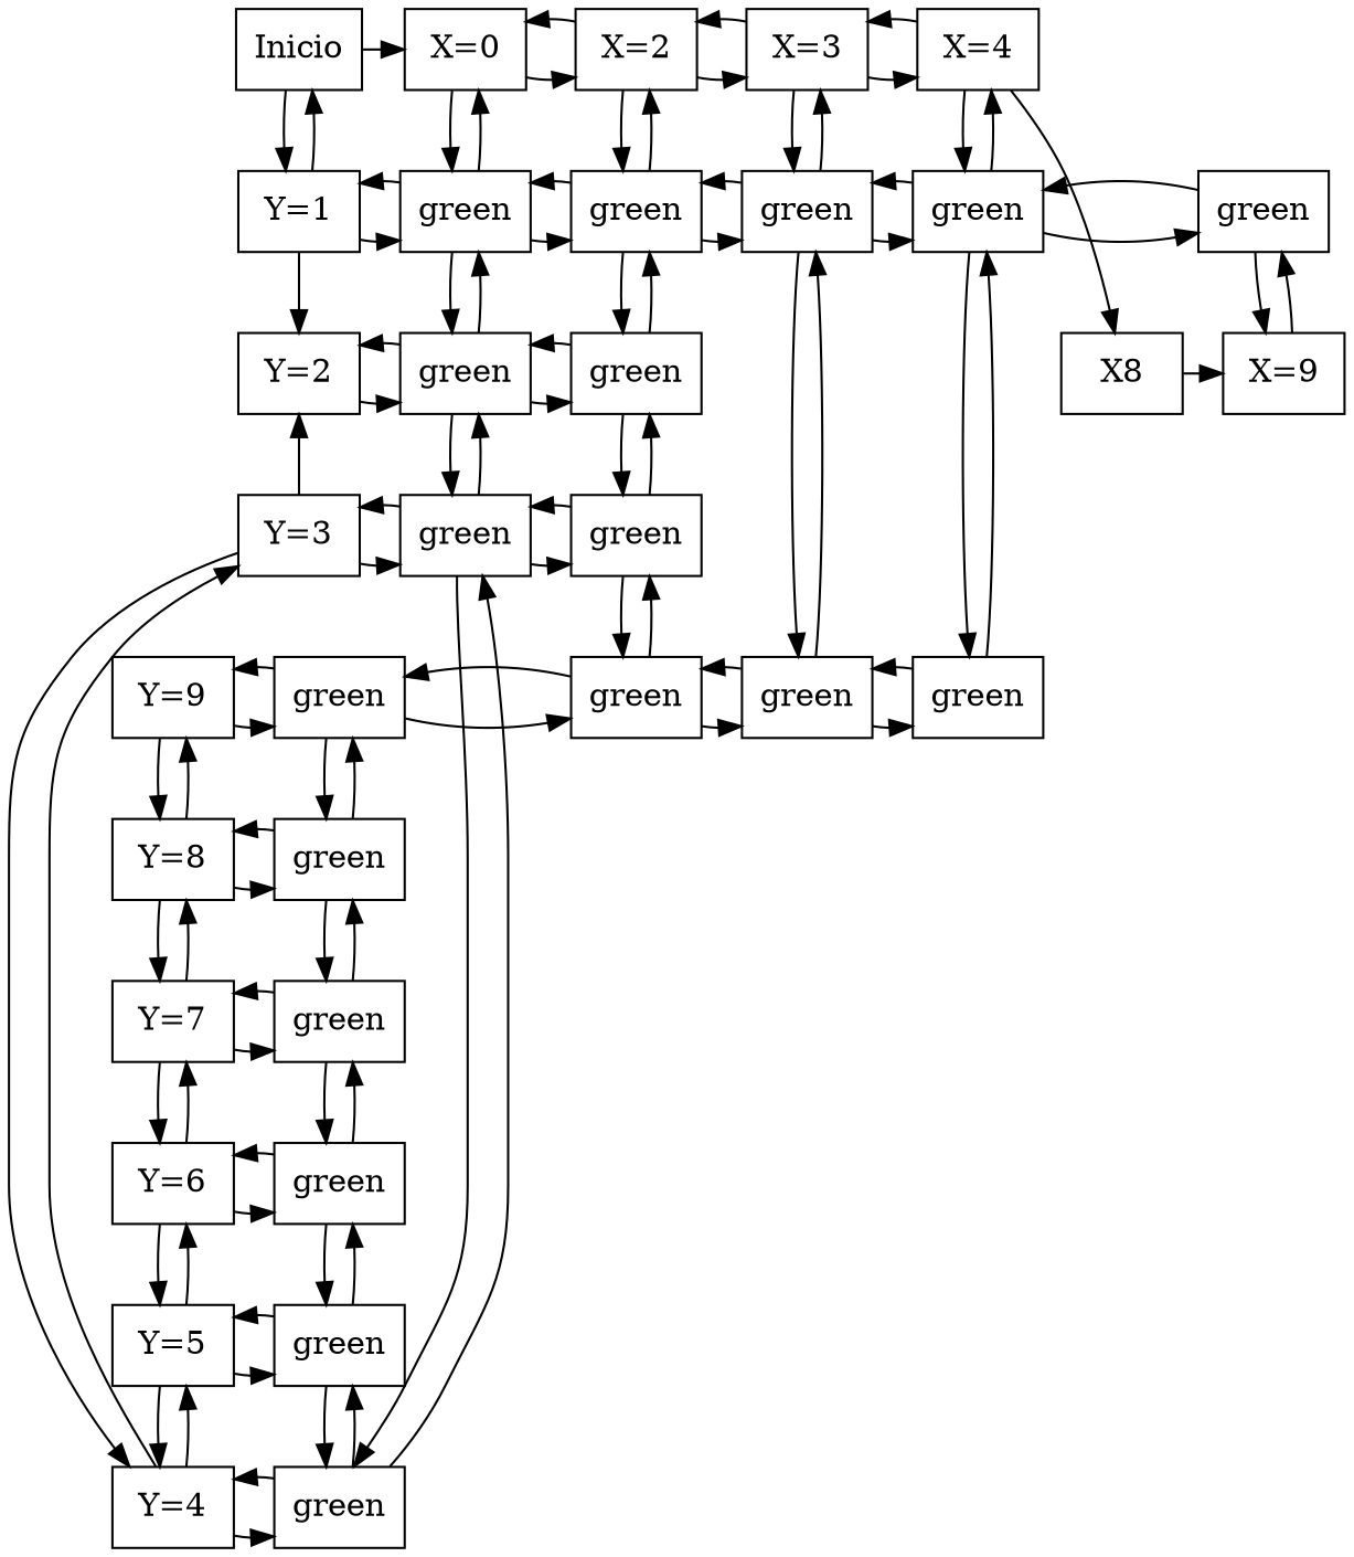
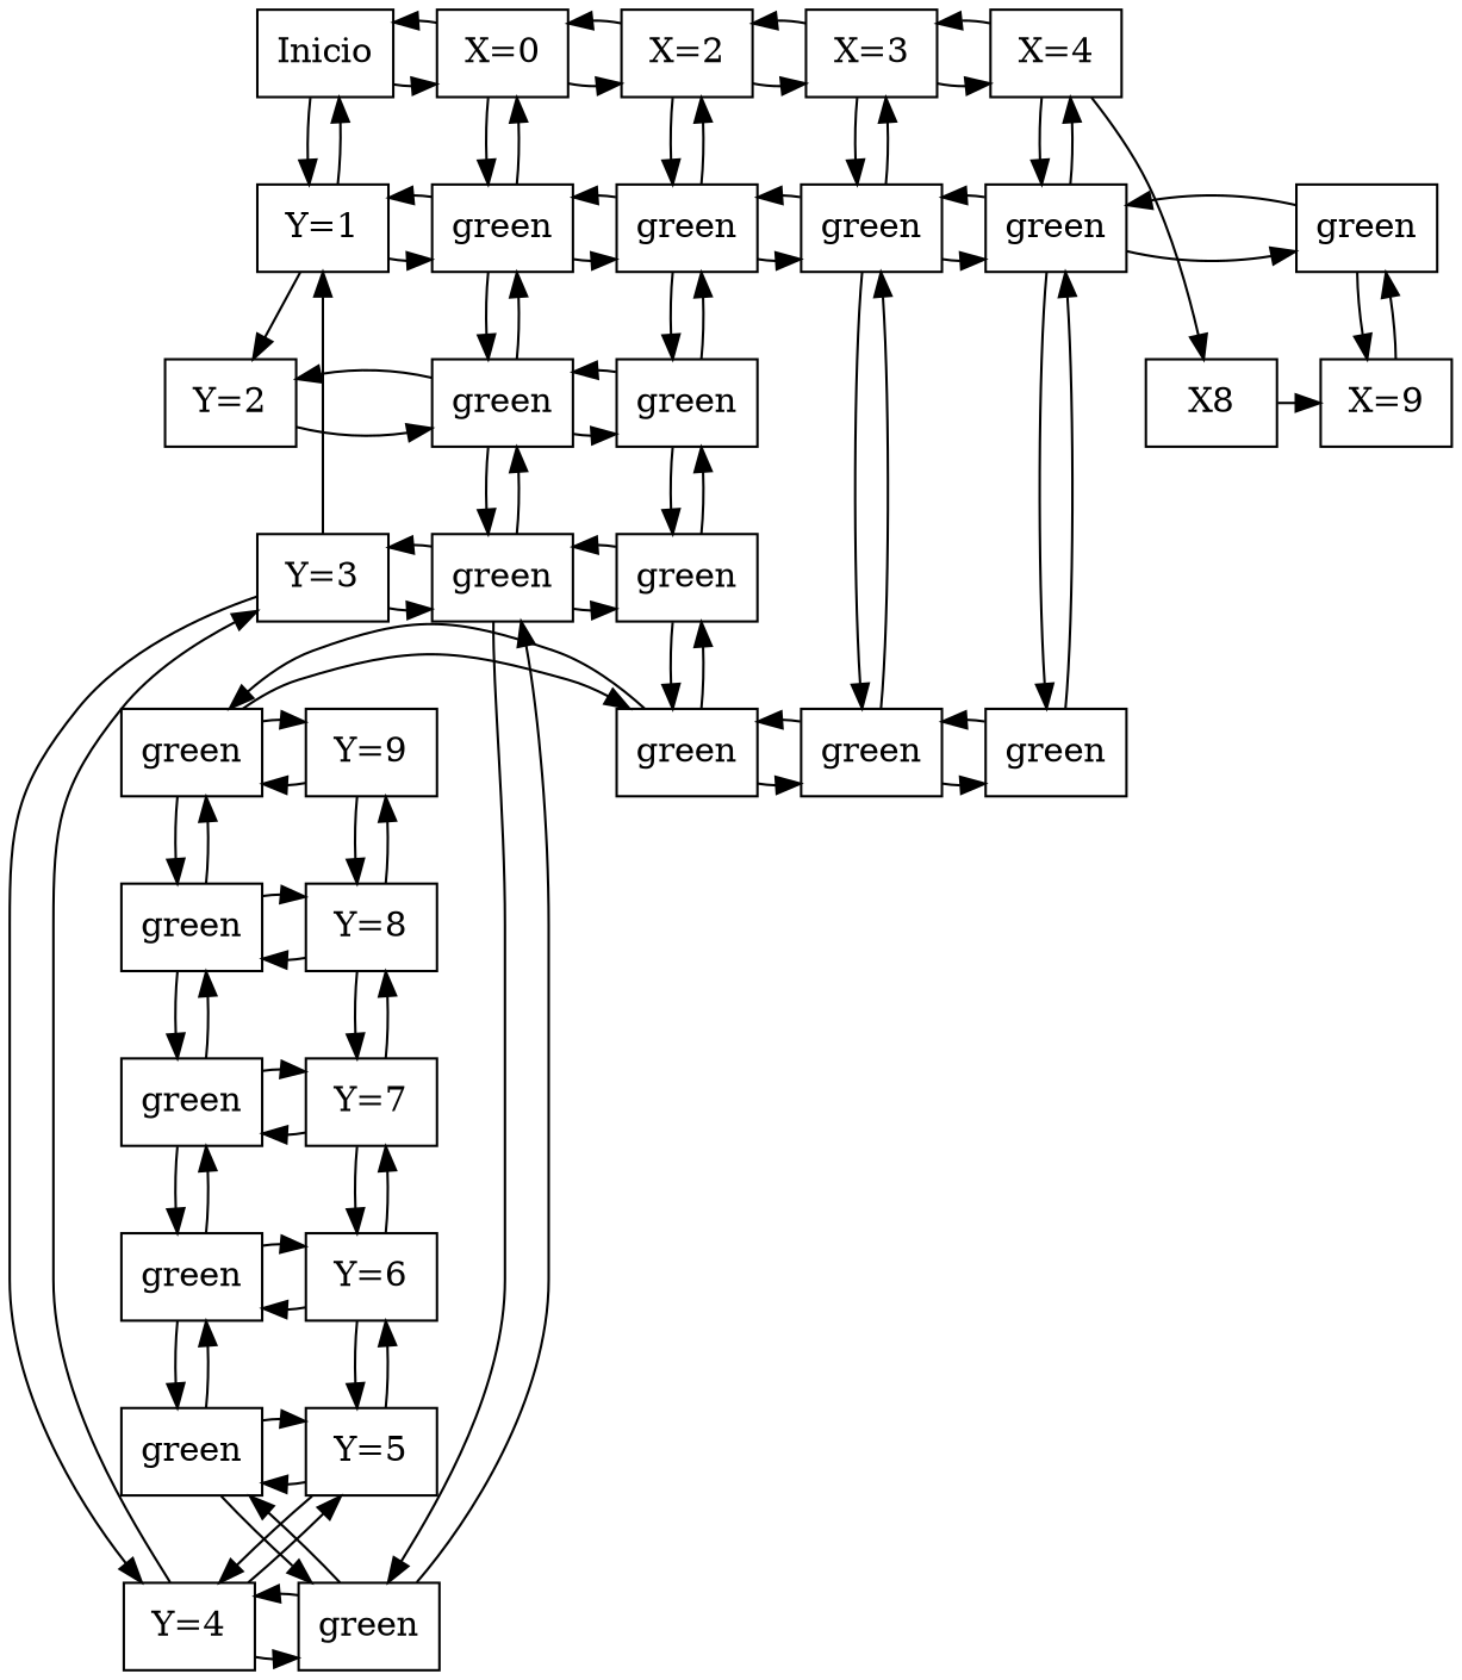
  digraph {
    node [shape=box styles=filled]
    n1 [label=Inicio]
    n2 [label="X=0"]
    n3 [label="X=2"]
    n4 [label="X=3"]
    n5 [label="X=4"]
    n6 [label="X=9"]
    X8
    n8 [label="Y=1"]
    n9 [label=green]
    n10 [label=green]
    n11 [label=green]
    n12 [label=green]
    n13 [label=green]
    n14 [label="Y=2"]
    n15 [label=green]
    n16 [label=green]
    n17 [label="Y=3"]
    n18 [label=green]
    n19 [label=green]
    n20 [label="Y=4"]
    n21 [label=green]
    n22 [label="Y=5"]
    n23 [label=green]
    n24 [label="Y=6"]
    n25 [label=green]
    n26 [label="Y=7"]
    n27 [label=green]
    n28 [label="Y=8"]
    n29 [label=green]
    n30 [label="Y=9"]
    n31 [label=green]
    n32 [label=green]
    n33 [label=green]
    n34 [label=green]
    subgraph sub_1 {
      rank=same
      n1
      n2
    }
    subgraph sub_2 {
      rank=same
      n2
      n3
    }
    subgraph sub_3 {
      rank=same
      n3
      n4
    }
    subgraph sub_4 {
      rank=same
      n4
      n5
    }
    subgraph sub_5 {
      rank=same
      n6
      X8
    }
    subgraph sub_6 {
      rank=same
      n8
      n9
      n10
      n11
      n12
      n13
    }
    subgraph sub_7 {
      rank=same
      n14
      n15
      n16
    }
    subgraph sub_8 {
      rank=same
      n17
      n18
      n19
    }
    subgraph sub_9 {
      rank=same
      n20
      n21
    }
    subgraph sub_10 {
      rank=same
      n22
      n23
    }
    subgraph sub_11 {
      rank=same
      n24
      n25
    }
    subgraph sub_12 {
      rank=same
      n26
      n27
    }
    subgraph sub_13 {
      rank=same
      n28
      n29
    }
    subgraph sub_14 {
      rank=same
      n30
      n31
      n32
      n33
      n34
    }
    n1 -> n2
    n1 -> n8
+   n2 -> n1
    n2 -> n3
    n2 -> n9
    n3 -> n2
    n3 -> n4
    n3 -> n10
    n4 -> n3
    n4 -> n5
    n4 -> n11
    n5 -> n4
    n5 -> X8
    n5 -> n12
    n6 -> n13
    X8 -> n6
    n8 -> n1
    n8 -> n9
    n8 -> n14
    n9 -> n2
    n9 -> n8
    n9 -> n10
    n9 -> n15
    n10 -> n3
    n10 -> n9
    n10 -> n11
    n10 -> n16
    n11 -> n4
    n11 -> n10
    n11 -> n12
    n11 -> n33
    n12 -> n5
    n12 -> n11
    n12 -> n13
    n12 -> n34
    n13 -> n6
    n13 -> n12
    n14 -> n15
    n15 -> n9
    n15 -> n14
    n15 -> n16
    n15 -> n18
    n16 -> n10
    n16 -> n15
    n16 -> n19
-   n17 -> n14
+   n17 -> n8
    n17 -> n18
    n17 -> n20
    n18 -> n15
    n18 -> n17
    n18 -> n19
    n18 -> n21
    n19 -> n16
    n19 -> n18
    n19 -> n32
    n20 -> n17
    n20 -> n21
    n20 -> n22
    n21 -> n18
    n21 -> n20
    n21 -> n23
    n22 -> n20
    n22 -> n23
    n22 -> n24
    n23 -> n21
    n23 -> n22
    n23 -> n25
    n24 -> n22
    n24 -> n25
    n24 -> n26
    n25 -> n23
    n25 -> n24
    n25 -> n27
    n26 -> n24
    n26 -> n27
    n26 -> n28
    n27 -> n25
    n27 -> n26
    n27 -> n29
    n28 -> n26
    n28 -> n29
    n28 -> n30
    n29 -> n27
    n29 -> n28
    n29 -> n31
    n30 -> n28
    n30 -> n31
    n31 -> n29
    n31 -> n30
    n31 -> n32
    n32 -> n19
    n32 -> n31
    n32 -> n33
    n33 -> n11
    n33 -> n32
    n33 -> n34
    n34 -> n12
    n34 -> n33
  }
